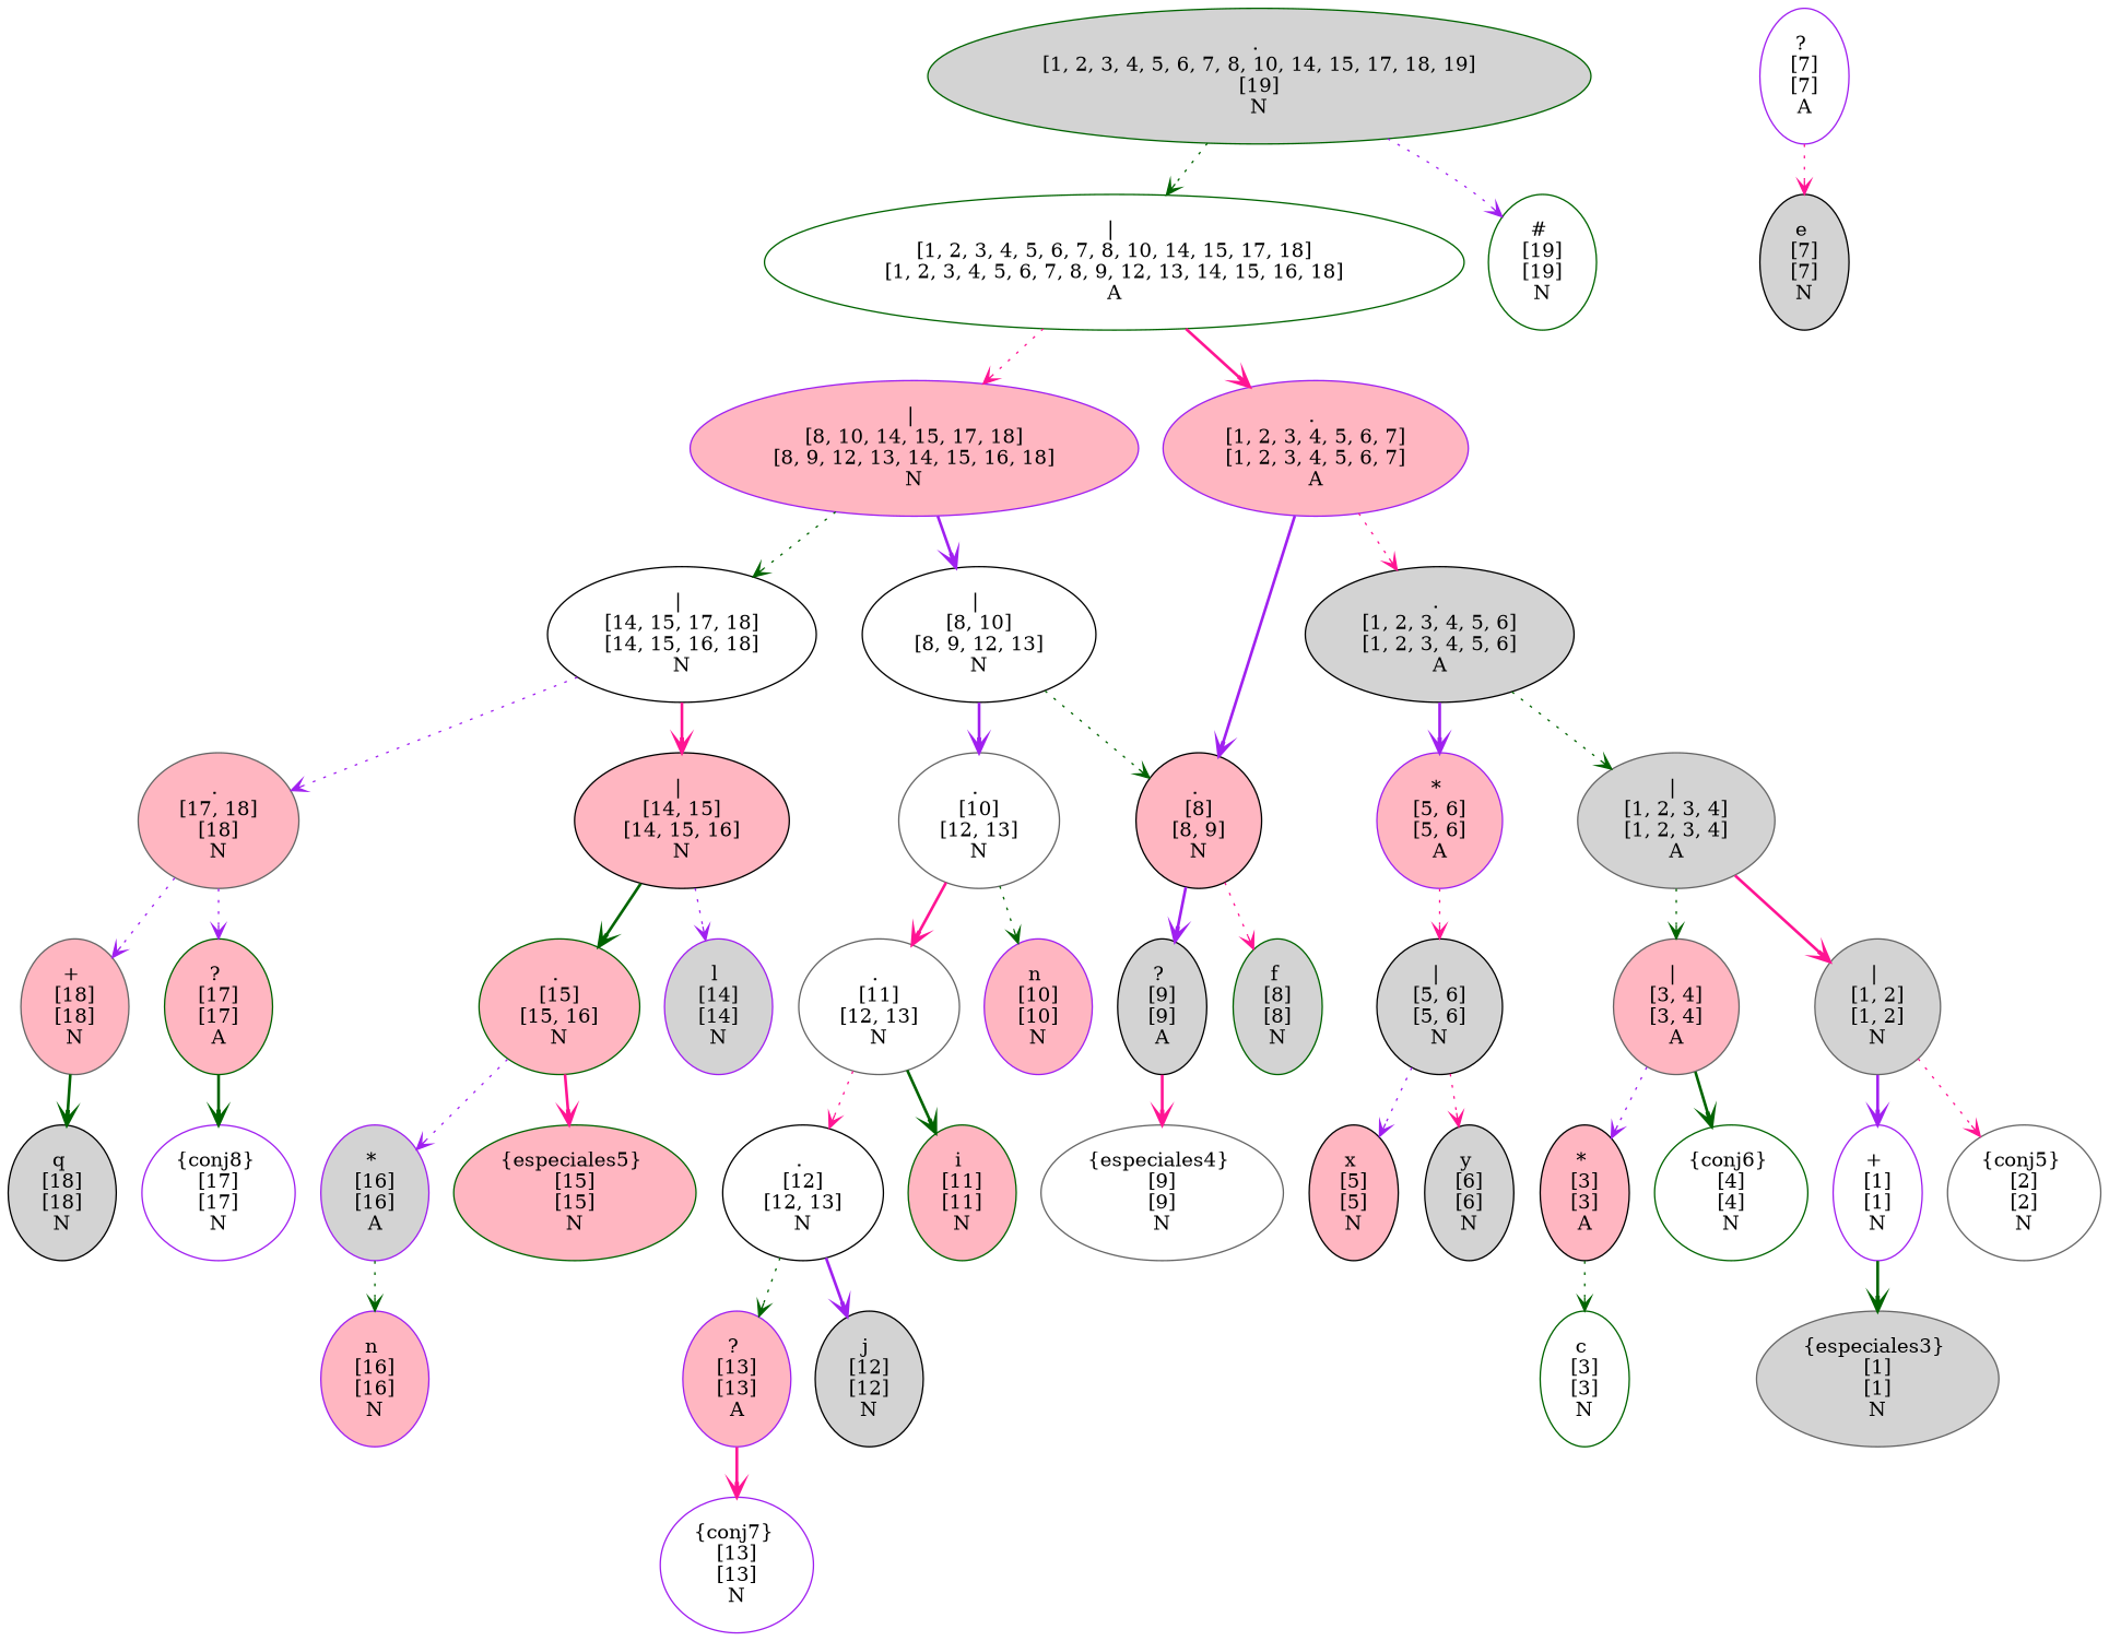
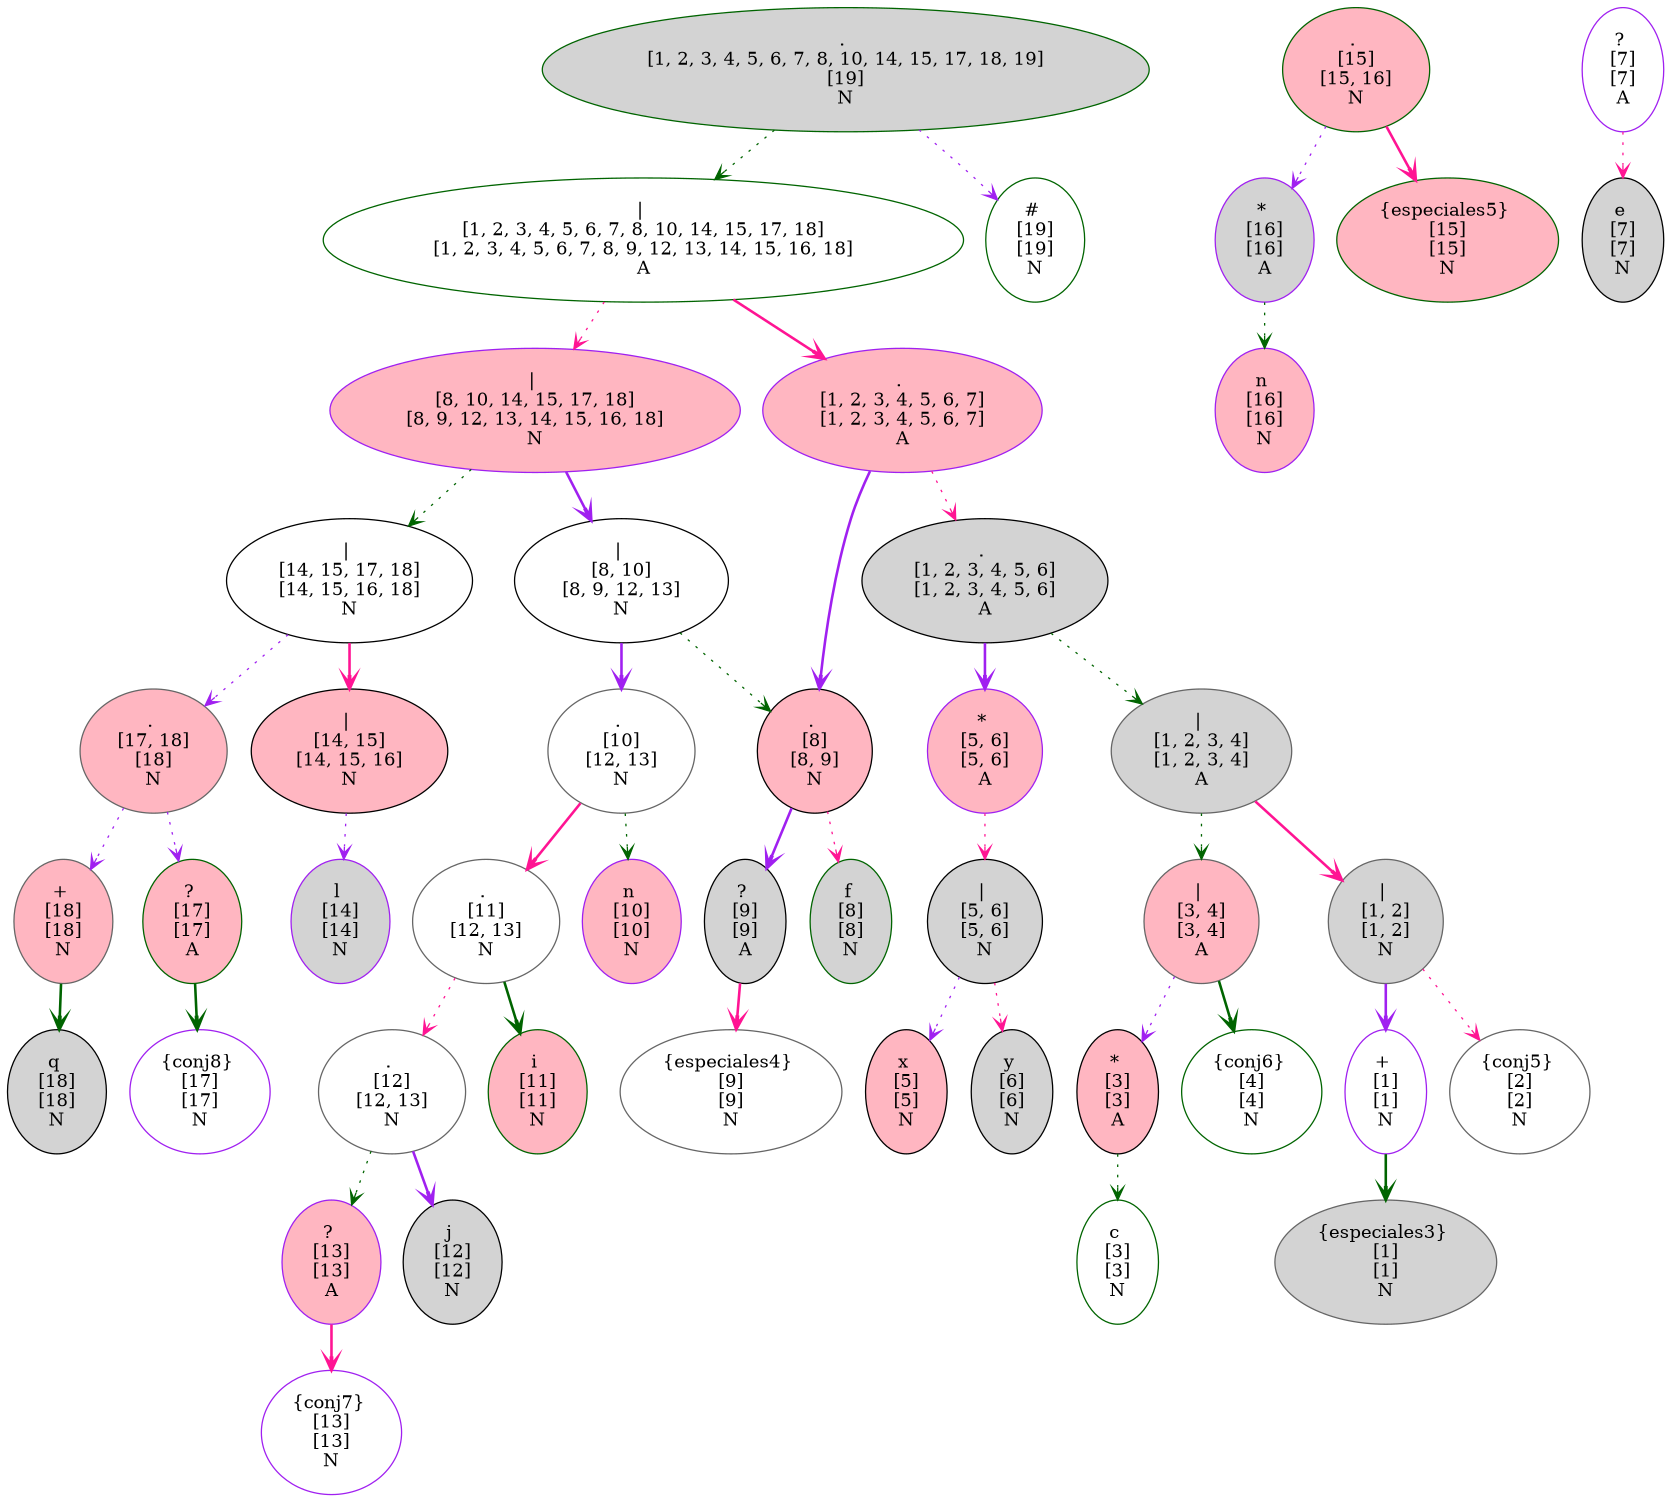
  digraph {
    labelloc=t
    node [color=black fillcolor=lightpink style=filled]
    edge [arrowhead=open arrowtail=open color=darkgreen style=dotted weigth=1000]
    n1 [color=gray40 label="+ \n [18] \n [18] \n N "]
    n2 [fillcolor=lightgrey label="q \n [18] \n [18] \n N "]
    n3 [color=darkgreen label="? \n [17] \n [17] \n A "]
    n4 [color=purple fillcolor=white label="{conj8} \n [17] \n [17] \n N "]
    n5 [color=gray40 label=". \n [17, 18] \n [18] \n N "]
    n6 [color=purple fillcolor=lightgrey label="* \n [16] \n [16] \n A "]
    n7 [color=purple label="n \n [16] \n [16] \n N "]
    n8 [color=darkgreen label=". \n [15] \n [15, 16] \n N "]
    n9 [color=darkgreen label="{especiales5} \n [15] \n [15] \n N "]
    n10 [label="| \n [14, 15] \n [14, 15, 16] \n N "]
    n11 [color=purple fillcolor=lightgrey label="l \n [14] \n [14] \n N "]
    n12 [fillcolor=white label="| \n [14, 15, 17, 18] \n [14, 15, 16, 18] \n N "]
    n13 [color=purple label="? \n [13] \n [13] \n A "]
    n14 [color=purple fillcolor=white label="{conj7} \n [13] \n [13] \n N "]
-   n15 [fillcolor=white label=". \n [12] \n [12, 13] \n N "]
+   n15 [color=gray40 fillcolor=white label=". \n [12] \n [12, 13] \n N "]
    n16 [fillcolor=lightgrey label="j \n [12] \n [12] \n N "]
    n17 [color=gray40 fillcolor=white label=". \n [11] \n [12, 13] \n N "]
    n18 [color=darkgreen label="i \n [11] \n [11] \n N "]
    n19 [color=gray40 fillcolor=white label=". \n [10] \n [12, 13] \n N "]
    n20 [color=purple label="n \n [10] \n [10] \n N "]
    n21 [fillcolor=lightgrey label="? \n [9] \n [9] \n A "]
    n22 [color=gray40 fillcolor=white label="{especiales4} \n [9] \n [9] \n N "]
    n23 [label=". \n [8] \n [8, 9] \n N "]
    n24 [color=darkgreen fillcolor=lightgrey label="f \n [8] \n [8] \n N "]
    n25 [fillcolor=white label="| \n [8, 10] \n [8, 9, 12, 13] \n N "]
    n26 [color=purple label="| \n [8, 10, 14, 15, 17, 18] \n [8, 9, 12, 13, 14, 15, 16, 18] \n N "]
    n27 [color=purple fillcolor=white label="? \n [7] \n [7] \n A "]
    n28 [fillcolor=lightgrey label="e \n [7] \n [7] \n N "]
    n29 [fillcolor=lightgrey label="| \n [5, 6] \n [5, 6] \n N "]
    n30 [label="x \n [5] \n [5] \n N "]
    n31 [fillcolor=lightgrey label="y \n [6] \n [6] \n N "]
    n32 [color=purple label="* \n [5, 6] \n [5, 6] \n A "]
    n33 [label="* \n [3] \n [3] \n A "]
    n34 [color=darkgreen fillcolor=white label="c \n [3] \n [3] \n N "]
    n35 [color=gray40 label="| \n [3, 4] \n [3, 4] \n A "]
    n36 [color=darkgreen fillcolor=white label="{conj6} \n [4] \n [4] \n N "]
    n37 [color=purple fillcolor=white label="+ \n [1] \n [1] \n N "]
    n38 [color=gray40 fillcolor=lightgrey label="{especiales3} \n [1] \n [1] \n N "]
    n39 [color=gray40 fillcolor=lightgrey label="| \n [1, 2] \n [1, 2] \n N "]
    n40 [color=gray40 fillcolor=white label="{conj5} \n [2] \n [2] \n N "]
    n41 [color=gray40 fillcolor=lightgrey label="| \n [1, 2, 3, 4] \n [1, 2, 3, 4] \n A "]
    n42 [fillcolor=lightgrey label=". \n [1, 2, 3, 4, 5, 6] \n [1, 2, 3, 4, 5, 6] \n A "]
    n43 [color=purple label=". \n [1, 2, 3, 4, 5, 6, 7] \n [1, 2, 3, 4, 5, 6, 7] \n A "]
    n44 [color=darkgreen fillcolor=white label="| \n [1, 2, 3, 4, 5, 6, 7, 8, 10, 14, 15, 17, 18] \n [1, 2, 3, 4, 5, 6, 7, 8, 9, 12, 13, 14, 15, 16, 18] \n A "]
    n45 [color=darkgreen fillcolor=lightgrey label=". \n [1, 2, 3, 4, 5, 6, 7, 8, 10, 14, 15, 17, 18, 19] \n [19] \n N "]
    n46 [color=darkgreen fillcolor=white label="# \n [19] \n [19] \n N "]
    n1 -> n2 [style=bold]
    n3 -> n4 [style=bold]
    n5 -> n1 [color=purple]
    n5 -> n3 [color=purple]
    n6 -> n7
    n8 -> n6 [color=purple]
    n8 -> n9 [color=deeppink style=bold]
-   n10 -> n8 [style=bold]
    n10 -> n11 [color=purple]
    n12 -> n5 [color=purple]
    n12 -> n10 [color=deeppink style=bold]
    n13 -> n14 [color=deeppink style=bold]
    n15 -> n13
    n15 -> n16 [color=purple style=bold]
    n17 -> n15 [color=deeppink]
    n17 -> n18 [style=bold]
    n19 -> n17 [color=deeppink style=bold]
    n19 -> n20
    n21 -> n22 [color=deeppink style=bold]
    n23 -> n21 [color=purple style=bold]
    n23 -> n24 [color=deeppink]
    n25 -> n19 [color=purple style=bold]
    n25 -> n23
    n26 -> n12
    n26 -> n25 [color=purple style=bold]
    n27 -> n28 [color=deeppink]
    n29 -> n30 [color=purple]
    n29 -> n31 [color=deeppink]
    n32 -> n29 [color=deeppink]
    n33 -> n34
    n35 -> n33 [color=purple]
    n35 -> n36 [style=bold]
    n37 -> n38 [style=bold]
    n39 -> n37 [color=purple style=bold]
    n39 -> n40 [color=deeppink]
    n41 -> n35
    n41 -> n39 [color=deeppink style=bold]
    n42 -> n32 [color=purple style=bold]
    n42 -> n41
    n43 -> n23 [color=purple style=bold]
    n43 -> n42 [color=deeppink]
    n44 -> n26 [color=deeppink]
    n44 -> n43 [color=deeppink style=bold]
    n45 -> n44
    n45 -> n46 [color=purple]
  }
